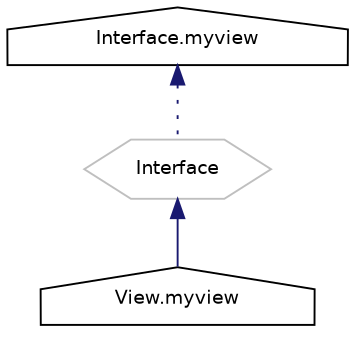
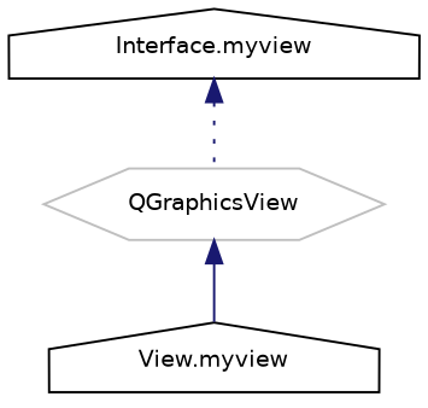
  digraph {
    rankdir=TB
    node [color=black fillcolor=white fontname=Helvetica fontsize=10 shape=house style=filled]
    edge [color=midnightblue dir=back fontname=Helvetica fontsize=10 labelfontname=Helvetica labelfontsize=10]
-   n1 [color=grey75 height=0.2 label=Interface shape=hexagon width=0.4]
+   n1 [color=grey75 height=0.2 label=QGraphicsView shape=hexagon width=0.4]
    n2 [height=0.2 label="View.myview" width=0.4]
    n3 [height=0.2 label="Interface.myview" width=0.4]
    n1 -> n2 [style=solid]
    n3 -> n1 [style=dotted]
  }
